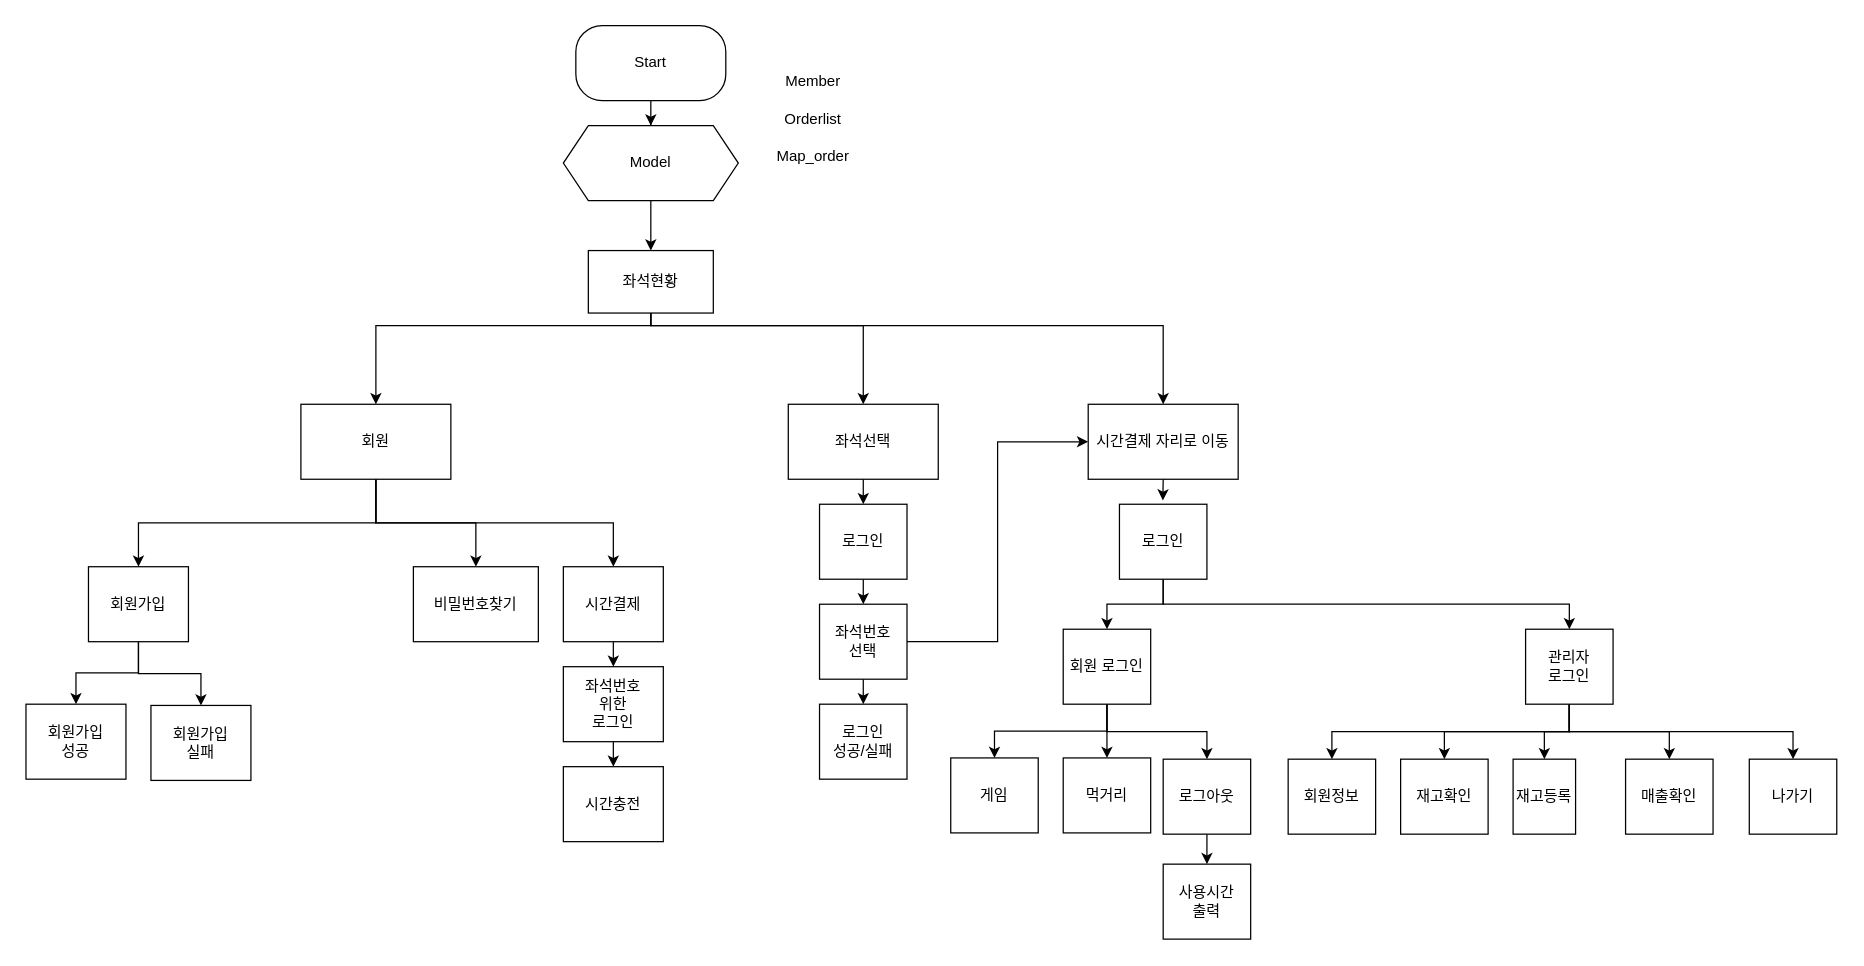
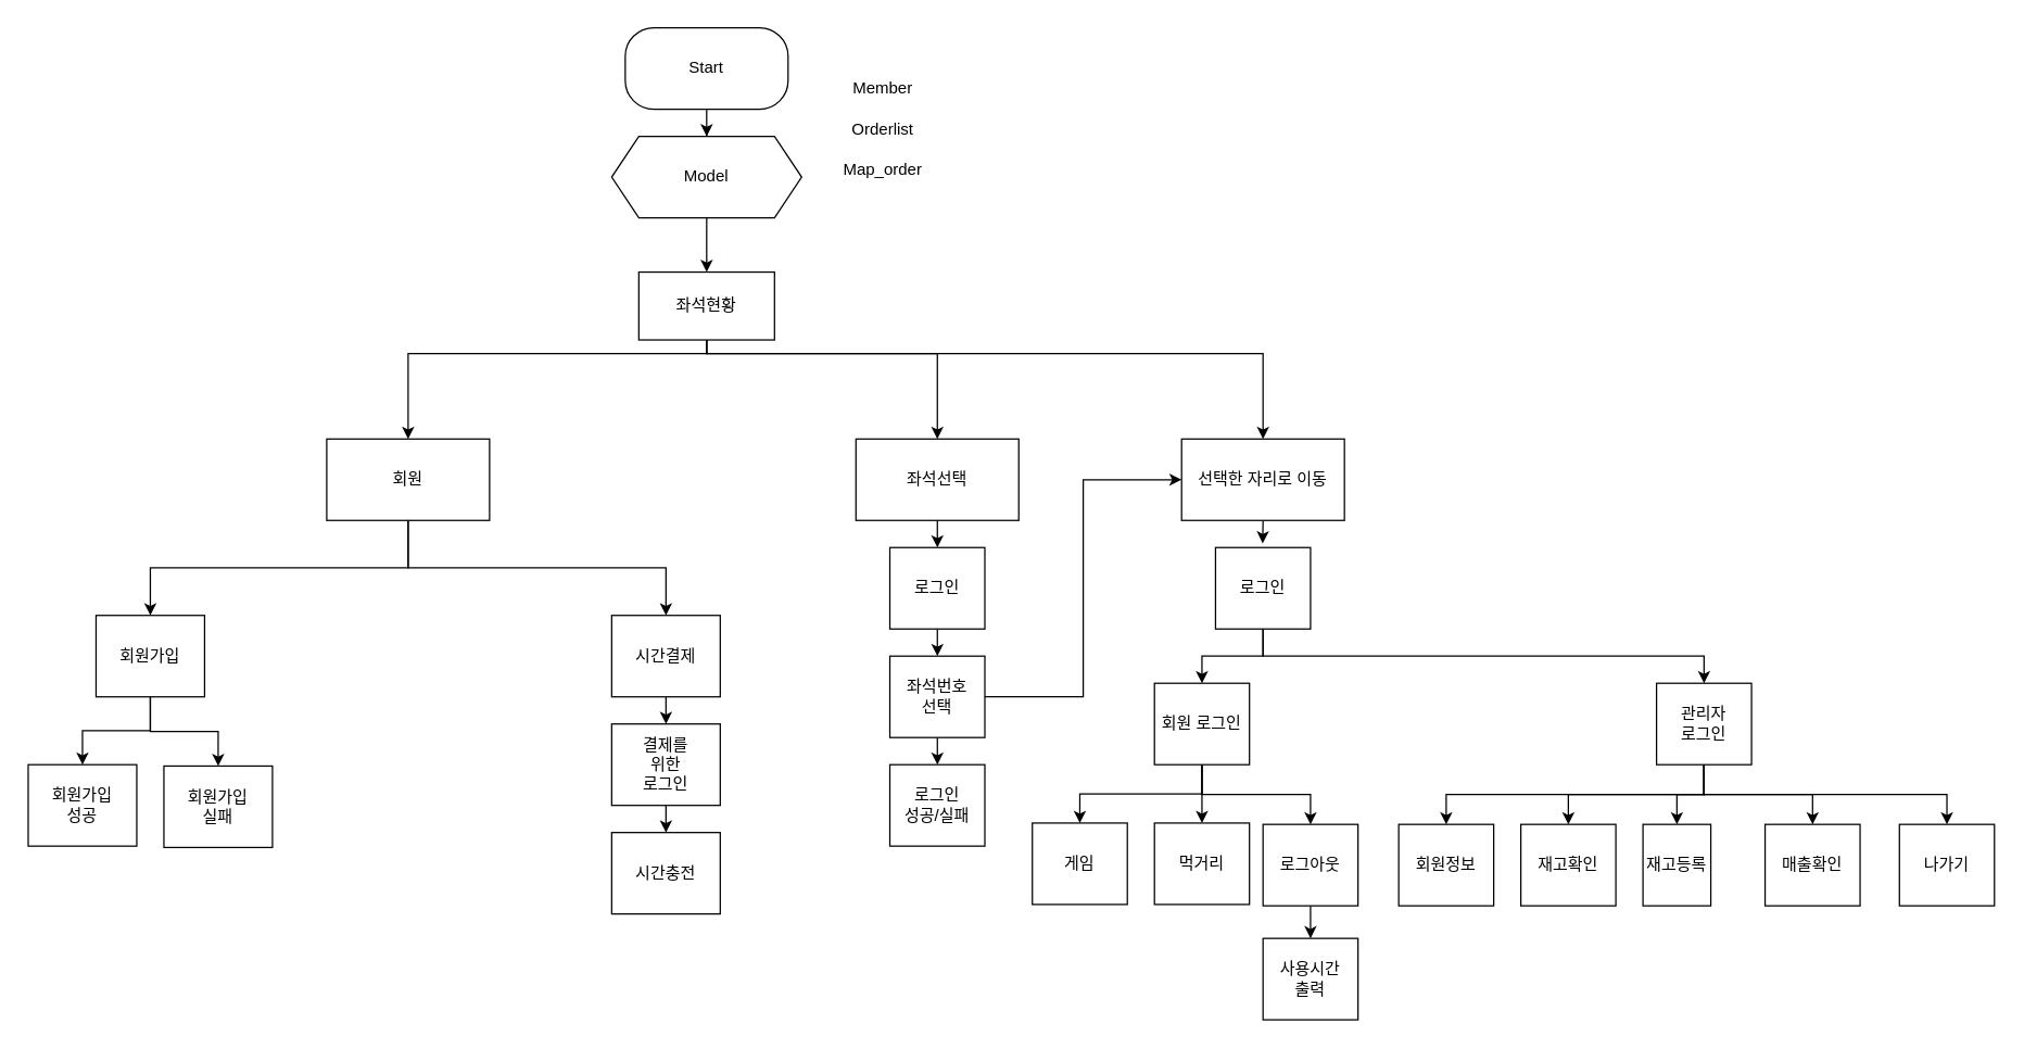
  <mxCell id="0" />
  <mxCell id="1" parent="0" />
  <mxCell id="2" value="" style="edgeStyle=orthogonalEdgeStyle;rounded=0;orthogonalLoop=1;jettySize=auto;html=1;" edge="1" parent="1" source="3" target="5"><mxGeometry relative="1" as="geometry" /></mxCell>
  <mxCell id="3" value="Start" style="rounded=1;whiteSpace=wrap;html=1;arcSize=35;" vertex="1" parent="1"><mxGeometry x="460" y="20" width="120" height="60" as="geometry" /></mxCell>
  <mxCell id="4" value="" style="edgeStyle=orthogonalEdgeStyle;rounded=0;orthogonalLoop=1;jettySize=auto;html=1;" edge="1" parent="1" source="5" target="9"><mxGeometry relative="1" as="geometry" /></mxCell>
  <mxCell id="5" value="Model" style="shape=hexagon;perimeter=hexagonPerimeter2;whiteSpace=wrap;html=1;fixedSize=1;" vertex="1" parent="1"><mxGeometry x="450" y="100" width="140" height="60" as="geometry" /></mxCell>
  <mxCell id="6" style="edgeStyle=orthogonalEdgeStyle;rounded=0;orthogonalLoop=1;jettySize=auto;html=1;entryX=0.5;entryY=0;entryDx=0;entryDy=0;" edge="1" parent="1" source="9" target="16"><mxGeometry relative="1" as="geometry"><Array as="points"><mxPoint x="520" y="260" /><mxPoint x="300" y="260" /></Array></mxGeometry></mxCell>
  <mxCell id="7" style="edgeStyle=orthogonalEdgeStyle;rounded=0;orthogonalLoop=1;jettySize=auto;html=1;entryX=0.5;entryY=0;entryDx=0;entryDy=0;" edge="1" parent="1" source="9" target="20"><mxGeometry relative="1" as="geometry"><Array as="points"><mxPoint x="520" y="260" /><mxPoint x="930" y="260" /></Array></mxGeometry></mxCell>
  <mxCell id="8" style="edgeStyle=orthogonalEdgeStyle;rounded=0;orthogonalLoop=1;jettySize=auto;html=1;exitX=0.5;exitY=1;exitDx=0;exitDy=0;entryX=0.5;entryY=0;entryDx=0;entryDy=0;" edge="1" parent="1" source="9" target="18"><mxGeometry relative="1" as="geometry"><Array as="points"><mxPoint x="520" y="260" /><mxPoint x="690" y="260" /></Array></mxGeometry></mxCell>
  <mxCell id="9" value="좌석현황" style="rounded=0;whiteSpace=wrap;html=1;" vertex="1" parent="1"><mxGeometry x="470" y="200" width="100" height="50" as="geometry" /></mxCell>
  <mxCell id="10" value="Member" style="text;html=1;strokeColor=none;fillColor=none;align=center;verticalAlign=middle;whiteSpace=wrap;rounded=0;" vertex="1" parent="1"><mxGeometry x="620" y="50" width="60" height="30" as="geometry" /></mxCell>
  <mxCell id="11" value="Orderlist" style="text;html=1;strokeColor=none;fillColor=none;align=center;verticalAlign=middle;whiteSpace=wrap;rounded=0;" vertex="1" parent="1"><mxGeometry x="620" y="80" width="60" height="30" as="geometry" /></mxCell>
  <mxCell id="12" value="Map_order" style="text;html=1;strokeColor=none;fillColor=none;align=center;verticalAlign=middle;whiteSpace=wrap;rounded=0;" vertex="1" parent="1"><mxGeometry x="620" y="110" width="60" height="30" as="geometry" /></mxCell>
  <mxCell id="13" style="edgeStyle=orthogonalEdgeStyle;rounded=0;orthogonalLoop=1;jettySize=auto;html=1;exitX=0.5;exitY=1;exitDx=0;exitDy=0;entryX=0.5;entryY=0;entryDx=0;entryDy=0;" edge="1" parent="1" source="16" target="23"><mxGeometry relative="1" as="geometry" /></mxCell>
- <mxCell id="14" style="edgeStyle=orthogonalEdgeStyle;rounded=0;orthogonalLoop=1;jettySize=auto;html=1;exitX=0.5;exitY=1;exitDx=0;exitDy=0;entryX=0.5;entryY=0;entryDx=0;entryDy=0;" edge="1" parent="1" source="16" target="24"><mxGeometry relative="1" as="geometry" /></mxCell>
  <mxCell id="15" style="edgeStyle=orthogonalEdgeStyle;rounded=0;orthogonalLoop=1;jettySize=auto;html=1;exitX=0.5;exitY=1;exitDx=0;exitDy=0;entryX=0.5;entryY=0;entryDx=0;entryDy=0;" edge="1" parent="1" source="16" target="26"><mxGeometry relative="1" as="geometry" /></mxCell>
  <mxCell id="16" value="회원" style="rounded=0;whiteSpace=wrap;html=1;" vertex="1" parent="1"><mxGeometry x="240" y="323" width="120" height="60" as="geometry" /></mxCell>
  <mxCell id="17" style="edgeStyle=orthogonalEdgeStyle;rounded=0;orthogonalLoop=1;jettySize=auto;html=1;exitX=0.5;exitY=1;exitDx=0;exitDy=0;entryX=0.5;entryY=0;entryDx=0;entryDy=0;" edge="1" parent="1" source="18" target="33"><mxGeometry relative="1" as="geometry" /></mxCell>
  <mxCell id="18" value="좌석선택" style="rounded=0;whiteSpace=wrap;html=1;" vertex="1" parent="1"><mxGeometry x="630" y="323" width="120" height="60" as="geometry" /></mxCell>
  <mxCell id="19" style="edgeStyle=orthogonalEdgeStyle;rounded=0;orthogonalLoop=1;jettySize=auto;html=1;exitX=0.5;exitY=1;exitDx=0;exitDy=0;" edge="1" parent="1" source="20"><mxGeometry relative="1" as="geometry"><mxPoint x="929.714" y="400" as="targetPoint" /></mxGeometry></mxCell>
- <mxCell id="20" value="시간결제 자리로 이동" style="rounded=0;whiteSpace=wrap;html=1;" vertex="1" parent="1"><mxGeometry x="870" y="323" width="120" height="60" as="geometry" /></mxCell>
+ <mxCell id="20" value="선택한 자리로 이동" style="rounded=0;whiteSpace=wrap;html=1;" vertex="1" parent="1"><mxGeometry x="870" y="323" width="120" height="60" as="geometry" /></mxCell>
  <mxCell id="21" style="edgeStyle=orthogonalEdgeStyle;rounded=0;orthogonalLoop=1;jettySize=auto;html=1;exitX=0.5;exitY=1;exitDx=0;exitDy=0;entryX=0.5;entryY=0;entryDx=0;entryDy=0;" edge="1" parent="1" source="23" target="27"><mxGeometry relative="1" as="geometry" /></mxCell>
  <mxCell id="22" style="edgeStyle=orthogonalEdgeStyle;rounded=0;orthogonalLoop=1;jettySize=auto;html=1;exitX=0.5;exitY=1;exitDx=0;exitDy=0;entryX=0.5;entryY=0;entryDx=0;entryDy=0;" edge="1" parent="1" source="23" target="28"><mxGeometry relative="1" as="geometry" /></mxCell>
  <mxCell id="23" value="회원가입" style="rounded=0;whiteSpace=wrap;html=1;" vertex="1" parent="1"><mxGeometry x="70" y="453" width="80" height="60" as="geometry" /></mxCell>
- <mxCell id="24" value="비밀번호찾기" style="rounded=0;whiteSpace=wrap;html=1;" vertex="1" parent="1"><mxGeometry x="330" y="453" width="100" height="60" as="geometry" /></mxCell>
  <mxCell id="25" style="edgeStyle=orthogonalEdgeStyle;rounded=0;orthogonalLoop=1;jettySize=auto;html=1;exitX=0.5;exitY=1;exitDx=0;exitDy=0;entryX=0.5;entryY=0;entryDx=0;entryDy=0;" edge="1" parent="1" source="26" target="30"><mxGeometry relative="1" as="geometry" /></mxCell>
  <mxCell id="26" value="시간결제" style="rounded=0;whiteSpace=wrap;html=1;" vertex="1" parent="1"><mxGeometry x="450" y="453" width="80" height="60" as="geometry" /></mxCell>
  <mxCell id="27" value="회원가입&lt;br&gt;성공" style="rounded=0;whiteSpace=wrap;html=1;" vertex="1" parent="1"><mxGeometry x="20" y="563" width="80" height="60" as="geometry" /></mxCell>
  <mxCell id="28" value="회원가입&lt;br&gt;실패" style="rounded=0;whiteSpace=wrap;html=1;" vertex="1" parent="1"><mxGeometry y="564" width="80" height="60" as="geometry" x="120" /></mxCell>
  <mxCell id="29" style="edgeStyle=orthogonalEdgeStyle;rounded=0;orthogonalLoop=1;jettySize=auto;html=1;exitX=0.5;exitY=1;exitDx=0;exitDy=0;entryX=0.5;entryY=0;entryDx=0;entryDy=0;" edge="1" parent="1" source="30" target="31"><mxGeometry relative="1" as="geometry" /></mxCell>
- <mxCell id="30" value="좌석번호 &lt;br&gt;위한&lt;br&gt;로그인" style="rounded=0;whiteSpace=wrap;html=1;" vertex="1" parent="1"><mxGeometry x="450" y="533" width="80" height="60" as="geometry" /></mxCell>
+ <mxCell id="30" value="결제를 &lt;br&gt;위한&lt;br&gt;로그인" style="rounded=0;whiteSpace=wrap;html=1;" vertex="1" parent="1"><mxGeometry x="450" y="533" width="80" height="60" as="geometry" /></mxCell>
  <mxCell id="31" value="시간충전" style="rounded=0;whiteSpace=wrap;html=1;" vertex="1" parent="1"><mxGeometry x="450" y="613" width="80" height="60" as="geometry" /></mxCell>
  <mxCell id="32" style="edgeStyle=orthogonalEdgeStyle;rounded=0;orthogonalLoop=1;jettySize=auto;html=1;exitX=0.5;exitY=1;exitDx=0;exitDy=0;entryX=0.5;entryY=0;entryDx=0;entryDy=0;" edge="1" parent="1" source="33" target="36"><mxGeometry relative="1" as="geometry" /></mxCell>
  <mxCell id="33" value="로그인" style="rounded=0;whiteSpace=wrap;html=1;" vertex="1" parent="1"><mxGeometry x="655" y="403" width="70" height="60" as="geometry" /></mxCell>
  <mxCell id="34" style="edgeStyle=orthogonalEdgeStyle;rounded=0;orthogonalLoop=1;jettySize=auto;html=1;exitX=0.5;exitY=1;exitDx=0;exitDy=0;entryX=0.5;entryY=0;entryDx=0;entryDy=0;" edge="1" parent="1" source="36" target="37"><mxGeometry relative="1" as="geometry" /></mxCell>
  <mxCell id="35" style="edgeStyle=orthogonalEdgeStyle;rounded=0;orthogonalLoop=1;jettySize=auto;html=1;exitX=1;exitY=0.5;exitDx=0;exitDy=0;entryX=0;entryY=0.5;entryDx=0;entryDy=0;" edge="1" parent="1" source="36" target="20"><mxGeometry relative="1" as="geometry" /></mxCell>
  <mxCell id="36" value="좌석번호&lt;br&gt;선택" style="rounded=0;whiteSpace=wrap;html=1;" vertex="1" parent="1"><mxGeometry x="655" y="483" width="70" height="60" as="geometry" /></mxCell>
  <mxCell id="37" value="로그인 &lt;br&gt;성공/실패" style="rounded=0;whiteSpace=wrap;html=1;" vertex="1" parent="1"><mxGeometry x="655" y="563" width="70" height="60" as="geometry" /></mxCell>
  <mxCell id="38" style="edgeStyle=orthogonalEdgeStyle;rounded=0;orthogonalLoop=1;jettySize=auto;html=1;exitX=0.5;exitY=1;exitDx=0;exitDy=0;entryX=0.5;entryY=0;entryDx=0;entryDy=0;" edge="1" parent="1" source="40" target="44"><mxGeometry relative="1" as="geometry" /></mxCell>
  <mxCell id="39" style="edgeStyle=orthogonalEdgeStyle;rounded=0;orthogonalLoop=1;jettySize=auto;html=1;exitX=0.5;exitY=1;exitDx=0;exitDy=0;entryX=0.5;entryY=0;entryDx=0;entryDy=0;" edge="1" parent="1" source="40" target="50"><mxGeometry relative="1" as="geometry" /></mxCell>
  <mxCell id="40" value="로그인" style="rounded=0;whiteSpace=wrap;html=1;" vertex="1" parent="1"><mxGeometry x="895" y="403" width="70" height="60" as="geometry" /></mxCell>
  <mxCell id="41" style="edgeStyle=orthogonalEdgeStyle;rounded=0;orthogonalLoop=1;jettySize=auto;html=1;exitX=0.5;exitY=1;exitDx=0;exitDy=0;entryX=0.5;entryY=0;entryDx=0;entryDy=0;" edge="1" parent="1" source="44" target="57"><mxGeometry relative="1" as="geometry" /></mxCell>
  <mxCell id="42" style="edgeStyle=orthogonalEdgeStyle;rounded=0;orthogonalLoop=1;jettySize=auto;html=1;exitX=0.5;exitY=1;exitDx=0;exitDy=0;entryX=0.5;entryY=0;entryDx=0;entryDy=0;" edge="1" parent="1" source="44" target="56"><mxGeometry relative="1" as="geometry" /></mxCell>
  <mxCell id="43" style="edgeStyle=orthogonalEdgeStyle;rounded=0;orthogonalLoop=1;jettySize=auto;html=1;exitX=0.5;exitY=1;exitDx=0;exitDy=0;entryX=0.5;entryY=0;entryDx=0;entryDy=0;" edge="1" parent="1" source="44" target="59"><mxGeometry relative="1" as="geometry" /></mxCell>
  <mxCell id="44" value="회원 로그인" style="rounded=0;whiteSpace=wrap;html=1;" vertex="1" parent="1"><mxGeometry x="850" y="503" width="70" height="60" as="geometry" /></mxCell>
  <mxCell id="45" style="edgeStyle=orthogonalEdgeStyle;rounded=0;orthogonalLoop=1;jettySize=auto;html=1;exitX=0.5;exitY=1;exitDx=0;exitDy=0;entryX=0.5;entryY=0;entryDx=0;entryDy=0;" edge="1" parent="1" source="50" target="51"><mxGeometry relative="1" as="geometry" /></mxCell>
  <mxCell id="46" style="edgeStyle=orthogonalEdgeStyle;rounded=0;orthogonalLoop=1;jettySize=auto;html=1;exitX=0.5;exitY=1;exitDx=0;exitDy=0;entryX=0.5;entryY=0;entryDx=0;entryDy=0;" edge="1" parent="1" source="50" target="52"><mxGeometry relative="1" as="geometry" /></mxCell>
  <mxCell id="47" style="edgeStyle=orthogonalEdgeStyle;rounded=0;orthogonalLoop=1;jettySize=auto;html=1;exitX=0.5;exitY=1;exitDx=0;exitDy=0;" edge="1" parent="1" source="50" target="53"><mxGeometry relative="1" as="geometry" /></mxCell>
  <mxCell id="48" style="edgeStyle=orthogonalEdgeStyle;rounded=0;orthogonalLoop=1;jettySize=auto;html=1;exitX=0.5;exitY=1;exitDx=0;exitDy=0;entryX=0.5;entryY=0;entryDx=0;entryDy=0;" edge="1" parent="1" source="50" target="54"><mxGeometry relative="1" as="geometry" /></mxCell>
  <mxCell id="49" style="edgeStyle=orthogonalEdgeStyle;rounded=0;orthogonalLoop=1;jettySize=auto;html=1;exitX=0.5;exitY=1;exitDx=0;exitDy=0;entryX=0.5;entryY=0;entryDx=0;entryDy=0;" edge="1" parent="1" source="50" target="55"><mxGeometry relative="1" as="geometry" /></mxCell>
  <mxCell id="50" value="관리자&lt;br&gt;로그인" style="rounded=0;whiteSpace=wrap;html=1;" vertex="1" parent="1"><mxGeometry x="1220" y="503" width="70" height="60" as="geometry" /></mxCell>
  <mxCell id="51" value="회원정보" style="rounded=0;whiteSpace=wrap;html=1;" vertex="1" parent="1"><mxGeometry x="1030" y="607" width="70" height="60" as="geometry" /></mxCell>
  <mxCell id="52" value="재고확인" style="rounded=0;whiteSpace=wrap;html=1;" vertex="1" parent="1"><mxGeometry x="1120" y="607" width="70" height="60" as="geometry" /></mxCell>
  <mxCell id="53" value="재고등록" style="rounded=0;whiteSpace=wrap;html=1;" vertex="1" parent="1"><mxGeometry x="1210" y="607" width="50" height="60" as="geometry" /></mxCell>
  <mxCell id="54" value="매출확인" style="rounded=0;whiteSpace=wrap;html=1;" vertex="1" parent="1"><mxGeometry x="1300" y="607" width="70" height="60" as="geometry" /></mxCell>
  <mxCell id="55" value="나가기" style="rounded=0;whiteSpace=wrap;html=1;" vertex="1" parent="1"><mxGeometry x="1399" y="607" width="70" height="60" as="geometry" /></mxCell>
  <mxCell id="56" value="게임" style="rounded=0;whiteSpace=wrap;html=1;" vertex="1" parent="1"><mxGeometry x="760" y="606" width="70" height="60" as="geometry" /></mxCell>
  <mxCell id="57" value="먹거리" style="rounded=0;whiteSpace=wrap;html=1;" vertex="1" parent="1"><mxGeometry x="850" y="606" width="70" height="60" as="geometry" /></mxCell>
  <mxCell id="58" style="edgeStyle=orthogonalEdgeStyle;rounded=0;orthogonalLoop=1;jettySize=auto;html=1;exitX=0.5;exitY=1;exitDx=0;exitDy=0;entryX=0.5;entryY=0;entryDx=0;entryDy=0;" edge="1" parent="1" source="59" target="60"><mxGeometry relative="1" as="geometry" /></mxCell>
  <mxCell id="59" value="로그아웃" style="rounded=0;whiteSpace=wrap;html=1;" vertex="1" parent="1"><mxGeometry x="930" y="607" width="70" height="60" as="geometry" /></mxCell>
  <mxCell id="60" value="사용시간&lt;br&gt;출력" style="rounded=0;whiteSpace=wrap;html=1;" vertex="1" parent="1"><mxGeometry x="930" y="691" width="70" height="60" as="geometry" /></mxCell>
